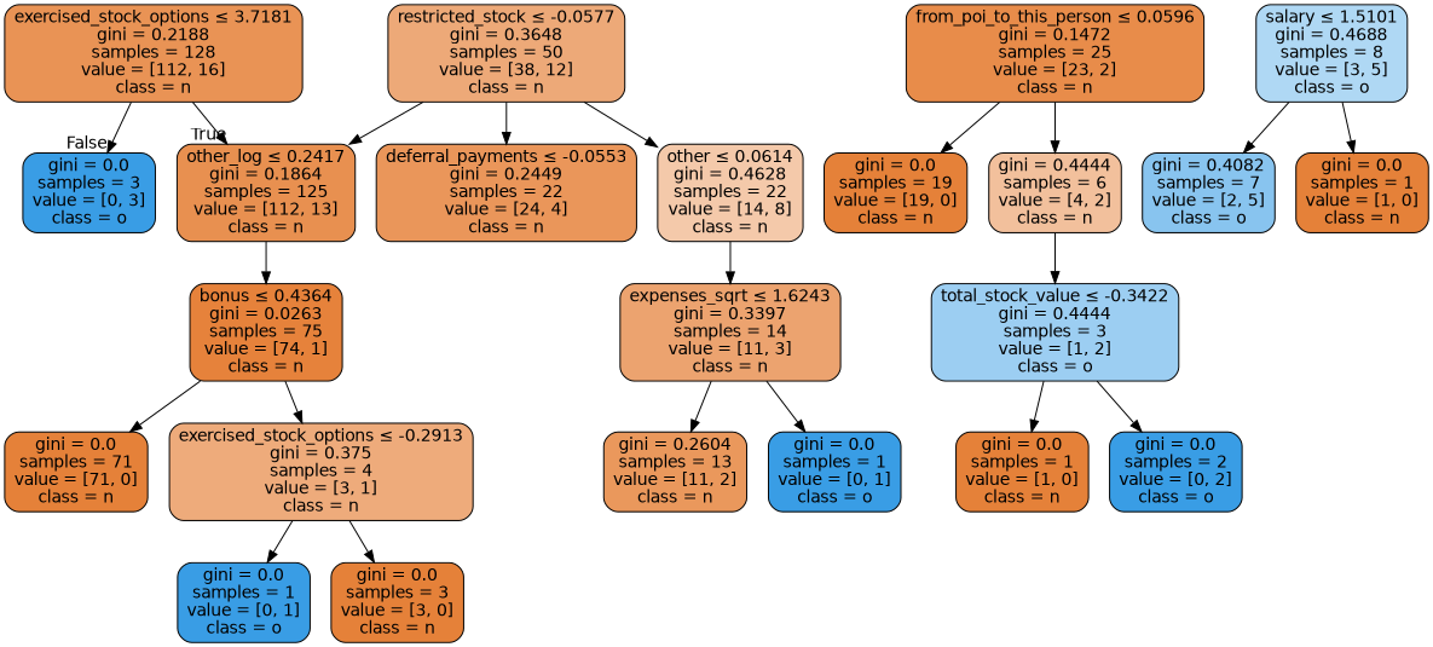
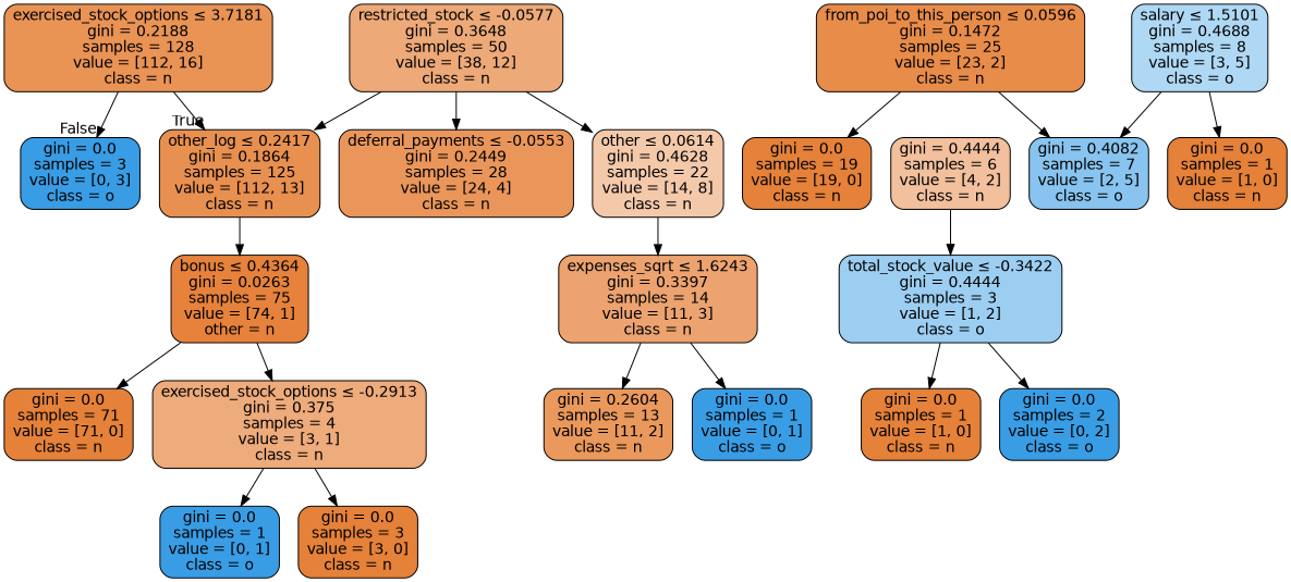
  digraph {
    node [color=black fillcolor="#e58139ff" fontname=helvetica shape=box style="filled, rounded"]
    edge [fontname=helvetica]
    n1 [fillcolor="#e58139db" label=<exercised_stock_options &le; 3.7181<br/>gini = 0.2188<br/>samples = 128<br/>value = [112, 16]<br/>class = n>]
    n2 [fillcolor="#e58139e1" label=<other_log &le; 0.2417<br/>gini = 0.1864<br/>samples = 125<br/>value = [112, 13]<br/>class = n>]
    n3 [fillcolor="#399de5ff" label=<gini = 0.0<br/>samples = 3<br/>value = [0, 3]<br/>class = o>]
-   n4 [fillcolor="#e58139fc" label=<bonus &le; 0.4364<br/>gini = 0.0263<br/>samples = 75<br/>value = [74, 1]<br/>class = n>]
+   n4 [fillcolor="#e58139fc" label=<bonus &le; 0.4364<br/>gini = 0.0263<br/>samples = 75<br/>value = [74, 1]<br/>other = n>]
    n5 [label=<gini = 0.0<br/>samples = 71<br/>value = [71, 0]<br/>class = n>]
    n6 [fillcolor="#e58139aa" label=<exercised_stock_options &le; -0.2913<br/>gini = 0.375<br/>samples = 4<br/>value = [3, 1]<br/>class = n>]
    n7 [fillcolor="#e58139ae" label=<restricted_stock &le; -0.0577<br/>gini = 0.3648<br/>samples = 50<br/>value = [38, 12]<br/>class = n>]
-   n8 [fillcolor="#e58139d4" label=<deferral_payments &le; -0.0553<br/>gini = 0.2449<br/>samples = 22<br/>value = [24, 4]<br/>class = n>]
+   n8 [fillcolor="#e58139d4" label=<deferral_payments &le; -0.0553<br/>gini = 0.2449<br/>samples = 28<br/>value = [24, 4]<br/>class = n>]
    n9 [fillcolor="#e581396d" label=<other &le; 0.0614<br/>gini = 0.4628<br/>samples = 22<br/>value = [14, 8]<br/>class = n>]
    n10 [fillcolor="#399de5ff" label=<gini = 0.0<br/>samples = 1<br/>value = [0, 1]<br/>class = o>]
    n11 [label=<gini = 0.0<br/>samples = 3<br/>value = [3, 0]<br/>class = n>]
    n12 [fillcolor="#e58139b9" label=<expenses_sqrt &le; 1.6243<br/>gini = 0.3397<br/>samples = 14<br/>value = [11, 3]<br/>class = n>]
    n13 [fillcolor="#e58139e9" label=<from_poi_to_this_person &le; 0.0596<br/>gini = 0.1472<br/>samples = 25<br/>value = [23, 2]<br/>class = n>]
    n14 [label=<gini = 0.0<br/>samples = 19<br/>value = [19, 0]<br/>class = n>]
    n15 [fillcolor="#e581397f" label=<gini = 0.4444<br/>samples = 6<br/>value = [4, 2]<br/>class = n>]
    n16 [fillcolor="#399de57f" label=<total_stock_value &le; -0.3422<br/>gini = 0.4444<br/>samples = 3<br/>value = [1, 2]<br/>class = o>]
    n17 [label=<gini = 0.0<br/>samples = 1<br/>value = [1, 0]<br/>class = n>]
    n18 [fillcolor="#399de5ff" label=<gini = 0.0<br/>samples = 2<br/>value = [0, 2]<br/>class = o>]
    n19 [fillcolor="#399de566" label=<salary &le; 1.5101<br/>gini = 0.4688<br/>samples = 8<br/>value = [3, 5]<br/>class = o>]
    n20 [fillcolor="#399de599" label=<gini = 0.4082<br/>samples = 7<br/>value = [2, 5]<br/>class = o>]
    n21 [label=<gini = 0.0<br/>samples = 1<br/>value = [1, 0]<br/>class = n>]
    n22 [fillcolor="#e58139d1" label=<gini = 0.2604<br/>samples = 13<br/>value = [11, 2]<br/>class = n>]
    n23 [fillcolor="#399de5ff" label=<gini = 0.0<br/>samples = 1<br/>value = [0, 1]<br/>class = o>]
    n1 -> n2 [headlabel=True labelangle=45 labeldistance=2.5]
    n1 -> n3 [headlabel=False labelangle=-45 labeldistance=2.5]
    n2 -> n4
    n4 -> n5
    n4 -> n6
    n6 -> n10
    n6 -> n11
    n7 -> n2
    n7 -> n8
    n7 -> n9
    n9 -> n12
    n12 -> n22
    n12 -> n23
    n13 -> n14
-   n13 -> n15
+   n13 -> n20
    n15 -> n16
    n16 -> n17
    n16 -> n18
    n19 -> n20
    n19 -> n21
  }
